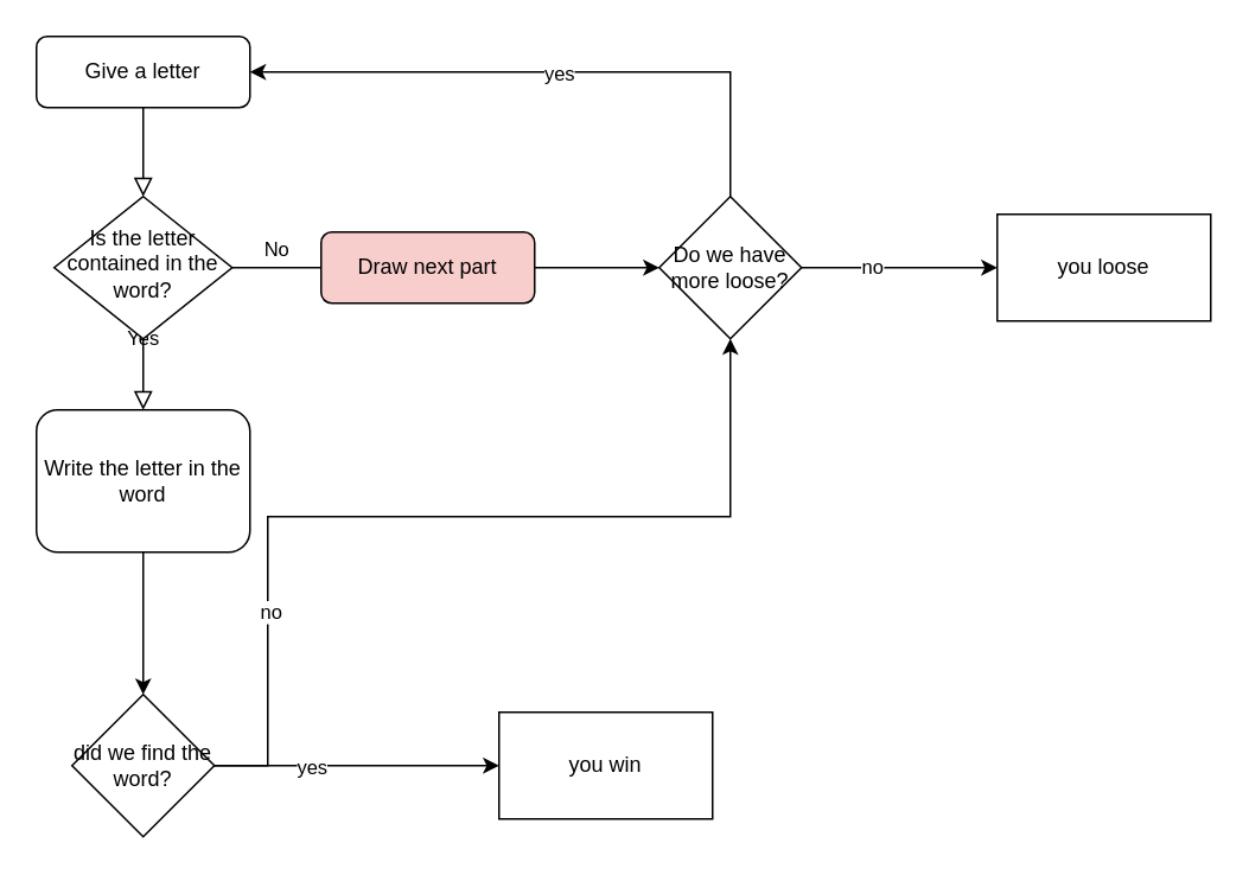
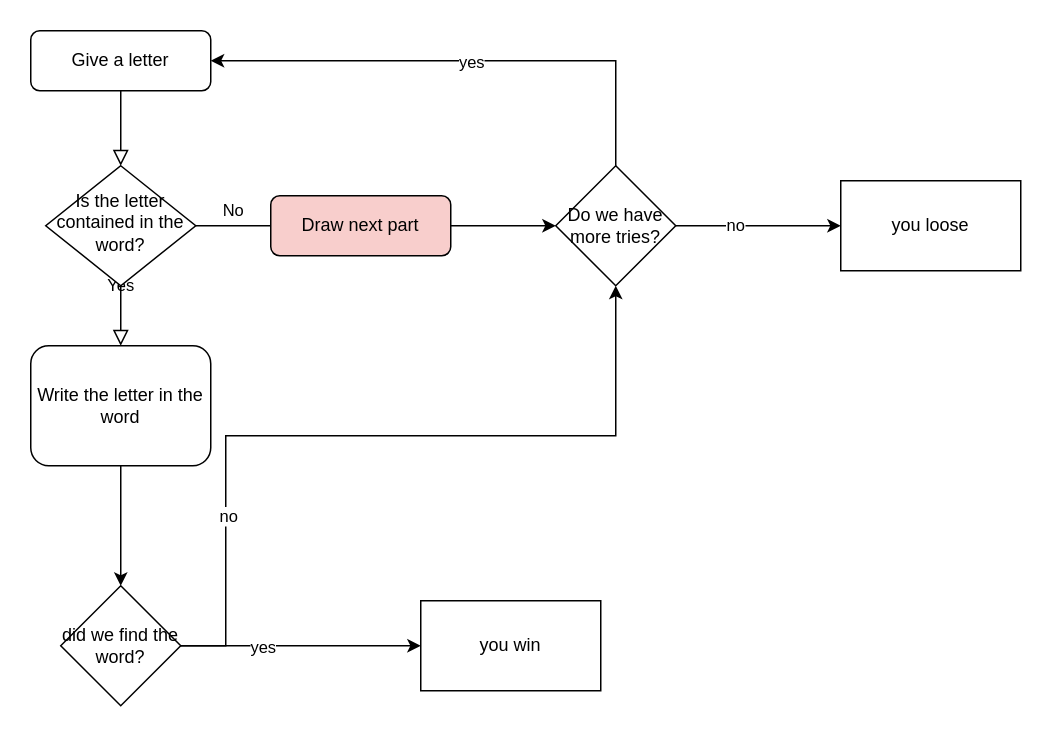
  <mxCell id="0" />
  <mxCell id="1" parent="0" />
  <mxCell id="2" value="" style="rounded=0;html=1;jettySize=auto;orthogonalLoop=1;fontSize=11;endArrow=block;endFill=0;endSize=8;strokeWidth=1;shadow=0;labelBackgroundColor=none;edgeStyle=orthogonalEdgeStyle;" parent="1" source="3" target="6" edge="1"><mxGeometry relative="1" as="geometry" /></mxCell>
  <mxCell id="3" value="Give a letter" style="rounded=1;whiteSpace=wrap;html=1;fontSize=12;glass=0;strokeWidth=1;shadow=0;" parent="1" vertex="1"><mxGeometry x="20" y="20" width="120" height="40" as="geometry" /></mxCell>
  <mxCell id="4" value="Yes" style="rounded=0;html=1;jettySize=auto;orthogonalLoop=1;fontSize=11;endArrow=block;endFill=0;endSize=8;strokeWidth=1;shadow=0;labelBackgroundColor=none;edgeStyle=orthogonalEdgeStyle;" parent="1" source="6" edge="1"><mxGeometry y="20" relative="1" as="geometry"><mxPoint as="offset" /><mxPoint x="80" y="230" as="targetPoint" /></mxGeometry></mxCell>
  <mxCell id="5" value="No" style="edgeStyle=orthogonalEdgeStyle;rounded=0;html=1;jettySize=auto;orthogonalLoop=1;fontSize=11;endArrow=none;endFill=0;endSize=8;strokeWidth=1;shadow=0;labelBackgroundColor=none;" parent="1" source="6" target="8" edge="1"><mxGeometry y="10" relative="1" as="geometry"><mxPoint as="offset" /></mxGeometry></mxCell>
  <mxCell id="6" value="Is the letter contained in the word?" style="rhombus;whiteSpace=wrap;html=1;shadow=0;fontFamily=Helvetica;fontSize=12;align=center;strokeWidth=1;spacing=6;spacingTop=-4;" parent="1" vertex="1"><mxGeometry x="30" y="110" width="100" height="80" as="geometry" /></mxCell>
  <mxCell id="7" style="edgeStyle=orthogonalEdgeStyle;rounded=0;orthogonalLoop=1;jettySize=auto;html=1;entryX=0;entryY=0.5;entryDx=0;entryDy=0;" edge="1" parent="1" source="8" target="15"><mxGeometry relative="1" as="geometry" /></mxCell>
  <mxCell id="8" value="Draw next part" style="rounded=1;whiteSpace=wrap;html=1;fontSize=12;glass=0;strokeWidth=1;shadow=0;fillColor=#f8cecc;" parent="1" vertex="1"><mxGeometry x="180" y="130" width="120" height="40" as="geometry" /></mxCell>
  <mxCell id="9" value="" style="edgeStyle=orthogonalEdgeStyle;rounded=0;orthogonalLoop=1;jettySize=auto;html=1;" edge="1" parent="1" source="10" target="21"><mxGeometry relative="1" as="geometry" /></mxCell>
  <mxCell id="10" value="Write the letter in the word" style="rounded=1;whiteSpace=wrap;html=1;" vertex="1" parent="1"><mxGeometry x="20" y="230" width="120" height="80" as="geometry" /></mxCell>
  <mxCell id="11" style="edgeStyle=orthogonalEdgeStyle;rounded=0;orthogonalLoop=1;jettySize=auto;html=1;exitX=0.5;exitY=0;exitDx=0;exitDy=0;entryX=1;entryY=0.5;entryDx=0;entryDy=0;" edge="1" parent="1" source="15" target="3"><mxGeometry relative="1" as="geometry" /></mxCell>
  <mxCell id="12" value="yes" style="edgeLabel;html=1;align=center;verticalAlign=middle;resizable=0;points=[];" vertex="1" connectable="0" parent="11"><mxGeometry x="-0.015" relative="1" as="geometry"><mxPoint as="offset" /></mxGeometry></mxCell>
  <mxCell id="13" value="" style="edgeStyle=orthogonalEdgeStyle;rounded=0;orthogonalLoop=1;jettySize=auto;html=1;" edge="1" parent="1" source="15" target="16"><mxGeometry relative="1" as="geometry" /></mxCell>
  <mxCell id="14" value="no" style="edgeLabel;html=1;align=center;verticalAlign=middle;resizable=0;points=[];" vertex="1" connectable="0" parent="13"><mxGeometry x="-0.298" y="1" relative="1" as="geometry"><mxPoint as="offset" /></mxGeometry></mxCell>
- <mxCell id="15" value="Do we have more loose?" style="rhombus;whiteSpace=wrap;html=1;" vertex="1" parent="1"><mxGeometry x="370" y="110" width="80" height="80" as="geometry" /></mxCell>
+ <mxCell id="15" value="Do we have more tries?" style="rhombus;whiteSpace=wrap;html=1;" vertex="1" parent="1"><mxGeometry x="370" y="110" width="80" height="80" as="geometry" /></mxCell>
  <mxCell id="16" value="you loose" style="whiteSpace=wrap;html=1;" vertex="1" parent="1"><mxGeometry x="560" y="120" width="120" height="60" as="geometry" /></mxCell>
  <mxCell id="17" value="" style="edgeStyle=orthogonalEdgeStyle;rounded=0;orthogonalLoop=1;jettySize=auto;html=1;" edge="1" parent="1" source="21" target="22"><mxGeometry relative="1" as="geometry" /></mxCell>
  <mxCell id="18" value="yes" style="edgeLabel;html=1;align=center;verticalAlign=middle;resizable=0;points=[];" vertex="1" connectable="0" parent="17"><mxGeometry x="-0.32" relative="1" as="geometry"><mxPoint as="offset" /></mxGeometry></mxCell>
  <mxCell id="19" style="edgeStyle=orthogonalEdgeStyle;rounded=0;orthogonalLoop=1;jettySize=auto;html=1;exitX=0;exitY=0.5;exitDx=0;exitDy=0;entryX=0.5;entryY=1;entryDx=0;entryDy=0;" edge="1" parent="1" source="21" target="15"><mxGeometry relative="1" as="geometry"><mxPoint x="-40" y="-230" as="targetPoint" /><Array as="points"><mxPoint x="150" y="430" /><mxPoint x="150" y="290" /><mxPoint x="410" y="290" /></Array></mxGeometry></mxCell>
  <mxCell id="20" value="no" style="edgeLabel;html=1;align=center;verticalAlign=middle;resizable=0;points=[];" vertex="1" connectable="0" parent="19"><mxGeometry x="-0.353" y="-1" relative="1" as="geometry"><mxPoint as="offset" /></mxGeometry></mxCell>
  <mxCell id="21" value="did we find the word?" style="rhombus;whiteSpace=wrap;html=1;" vertex="1" parent="1"><mxGeometry x="40" y="390" width="80" height="80" as="geometry" /></mxCell>
  <mxCell id="22" value="you win" style="whiteSpace=wrap;html=1;" vertex="1" parent="1"><mxGeometry x="280" y="400" width="120" height="60" as="geometry" /></mxCell>
